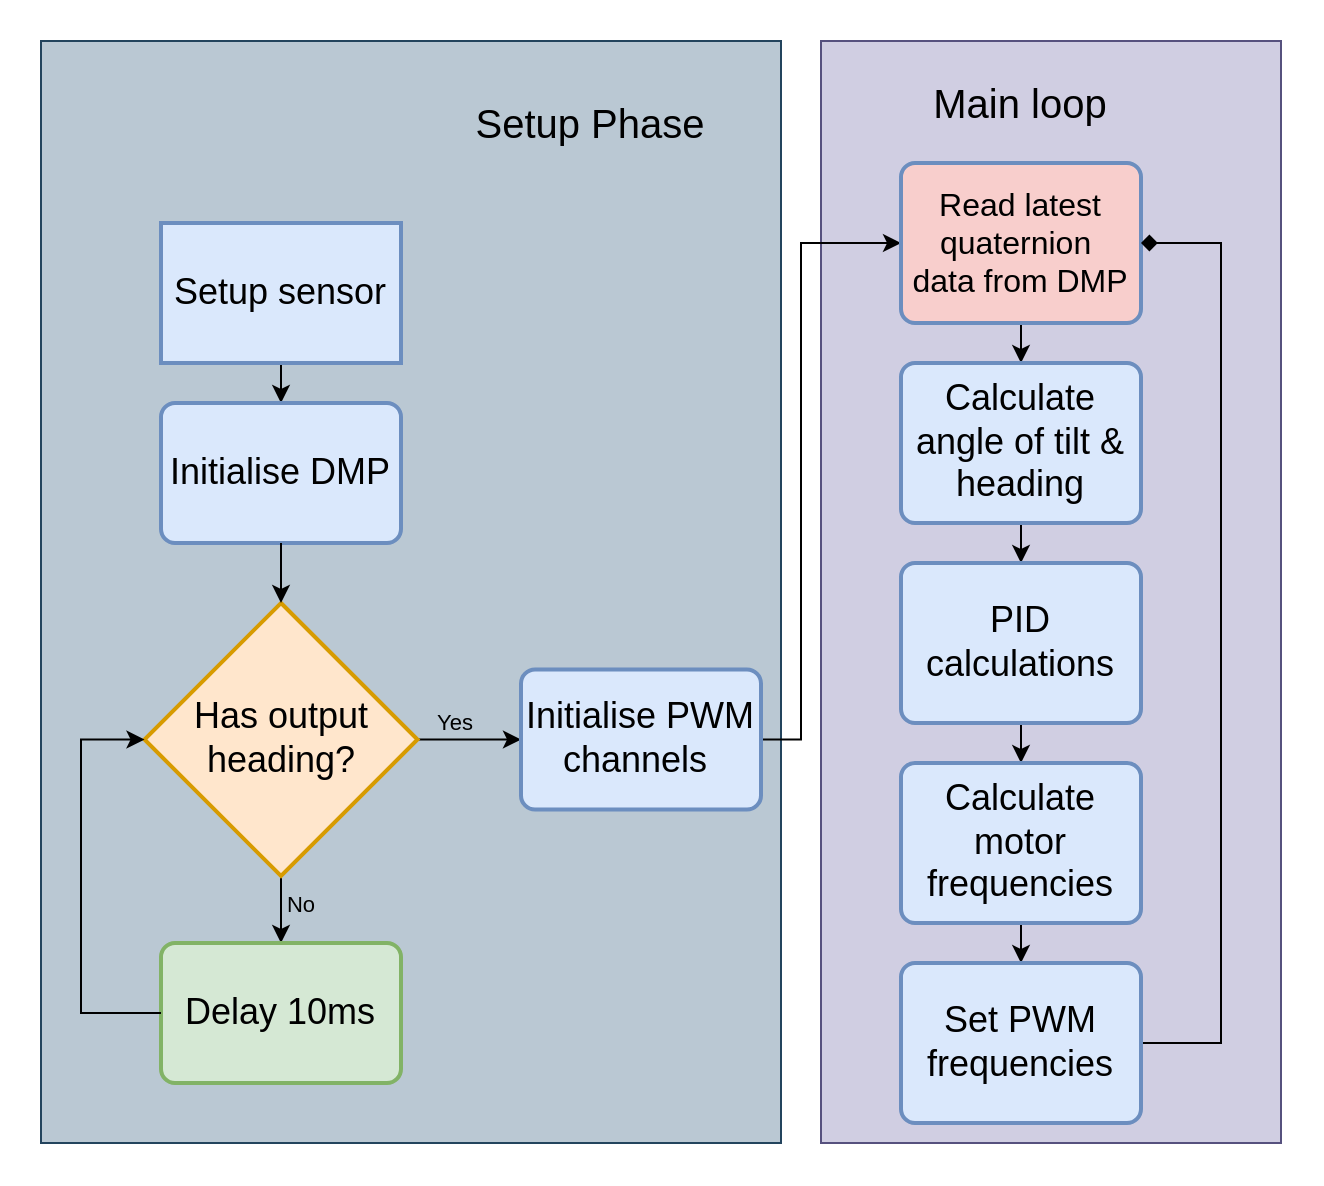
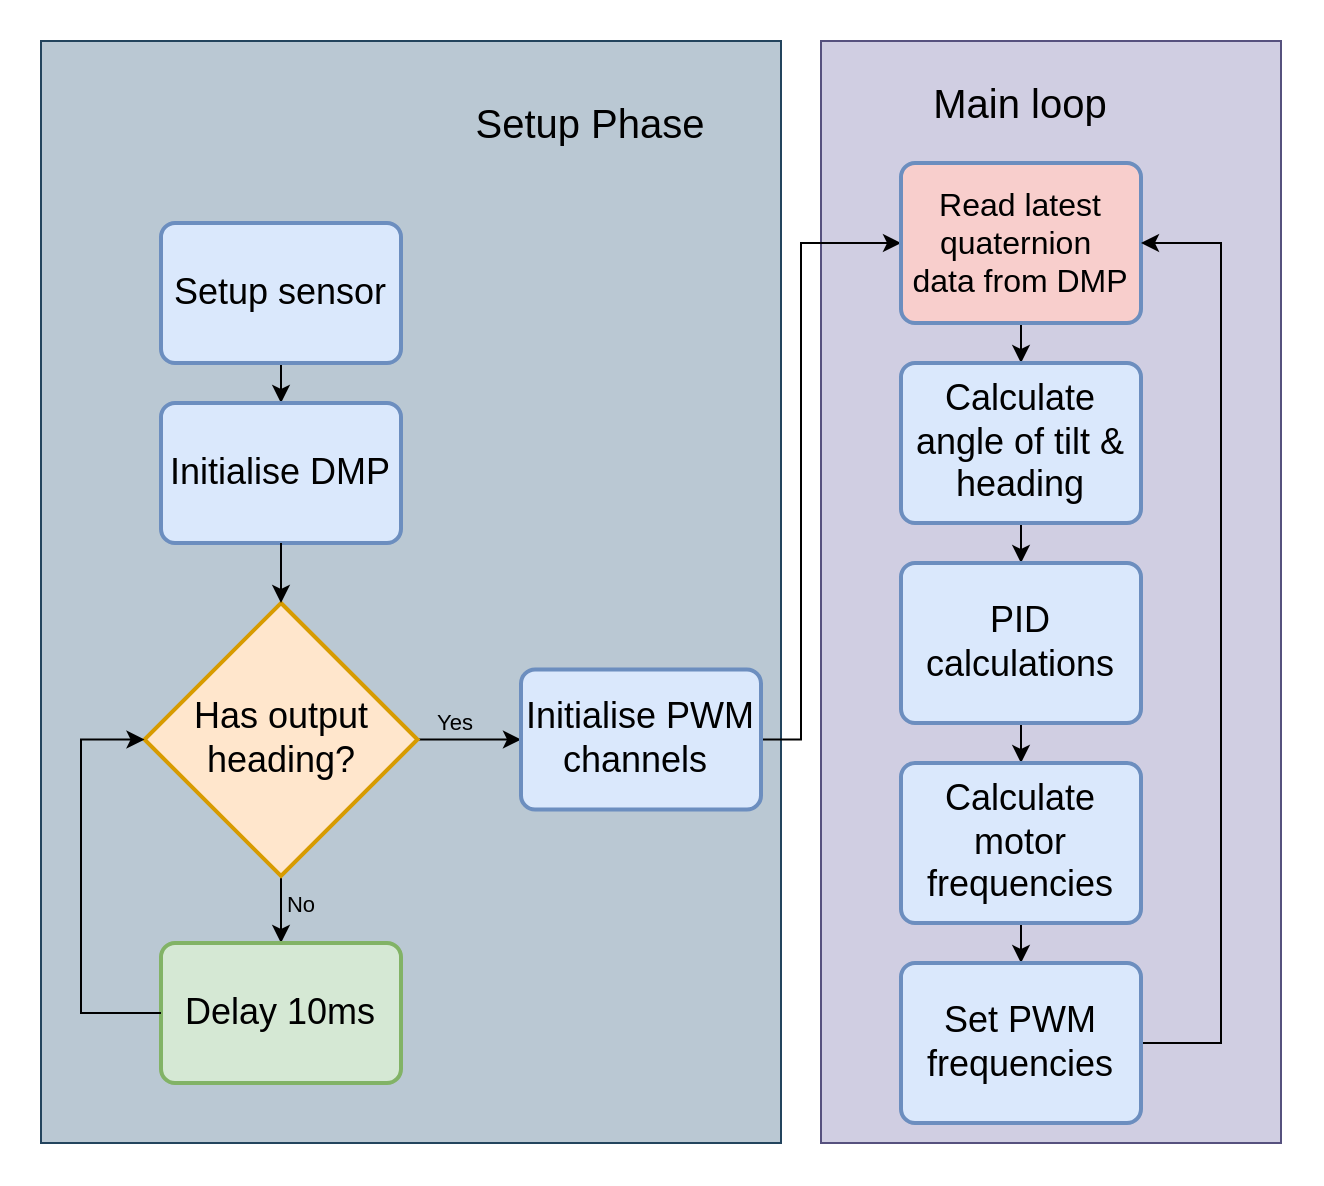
  <mxCell id="0" />
  <mxCell id="1" parent="0" />
  <mxCell id="2" value="" style="rounded=0;whiteSpace=wrap;html=1;fillColor=#d0cee2;strokeColor=#56517e;" vertex="1" parent="1"><mxGeometry x="410" y="20" width="230" height="551" as="geometry" /></mxCell>
  <mxCell id="3" value="" style="rounded=0;whiteSpace=wrap;html=1;fillColor=#bac8d3;strokeColor=#23445d;" vertex="1" parent="1"><mxGeometry x="20" y="20" width="370" height="551" as="geometry" /></mxCell>
  <mxCell id="4" style="edgeStyle=orthogonalEdgeStyle;rounded=0;orthogonalLoop=1;jettySize=auto;html=1;exitX=0.5;exitY=1;exitDx=0;exitDy=0;entryX=0.5;entryY=0;entryDx=0;entryDy=0;" edge="1" parent="1" source="5" target="6"><mxGeometry relative="1" as="geometry" /></mxCell>
- <mxCell id="5" value="&lt;font style=&quot;font-size: 18px;&quot;&gt;Setup sensor&lt;/font&gt;" style="whiteSpace=wrap;html=1;absoluteArcSize=1;arcSize=14;strokeWidth=2;fillColor=#dae8fc;strokeColor=#6c8ebf;rounded=0;" vertex="1" parent="1"><mxGeometry x="80" y="111" width="120" height="70" as="geometry" /></mxCell>
+ <mxCell id="5" value="&lt;font style=&quot;font-size: 18px;&quot;&gt;Setup sensor&lt;/font&gt;" style="rounded=1;whiteSpace=wrap;html=1;absoluteArcSize=1;arcSize=14;strokeWidth=2;fillColor=#dae8fc;strokeColor=#6c8ebf;" vertex="1" parent="1"><mxGeometry x="80" y="111" width="120" height="70" as="geometry" /></mxCell>
  <mxCell id="6" value="&lt;font style=&quot;font-size: 18px;&quot;&gt;Initialise DMP&lt;/font&gt;" style="rounded=1;whiteSpace=wrap;html=1;absoluteArcSize=1;arcSize=14;strokeWidth=2;fillColor=#dae8fc;strokeColor=#6c8ebf;" vertex="1" parent="1"><mxGeometry x="80" y="201" width="120" height="70" as="geometry" /></mxCell>
  <mxCell id="7" value="&lt;span&gt;No&lt;/span&gt;" style="edgeStyle=orthogonalEdgeStyle;rounded=0;orthogonalLoop=1;jettySize=auto;html=1;exitX=0.5;exitY=1;exitDx=0;exitDy=0;exitPerimeter=0;entryX=0.5;entryY=0;entryDx=0;entryDy=0;labelBackgroundColor=none;" edge="1" parent="1" source="9" target="10"><mxGeometry x="-0.194" y="10" relative="1" as="geometry"><mxPoint as="offset" /></mxGeometry></mxCell>
  <mxCell id="8" value="&lt;span&gt;Yes&lt;/span&gt;" style="edgeStyle=orthogonalEdgeStyle;rounded=0;orthogonalLoop=1;jettySize=auto;html=1;exitX=1;exitY=0.5;exitDx=0;exitDy=0;exitPerimeter=0;entryX=0;entryY=0.5;entryDx=0;entryDy=0;labelBackgroundColor=none;" edge="1" parent="1" source="9" target="24"><mxGeometry x="-0.258" y="8" relative="1" as="geometry"><mxPoint as="offset" /></mxGeometry></mxCell>
  <mxCell id="9" value="&lt;font style=&quot;font-size: 18px;&quot;&gt;Has output heading?&lt;/font&gt;" style="strokeWidth=2;html=1;shape=mxgraph.flowchart.decision;whiteSpace=wrap;aspect=fixed;fillColor=#ffe6cc;strokeColor=#d79b00;" vertex="1" parent="1"><mxGeometry x="71.75" y="301" width="136.5" height="136.5" as="geometry" /></mxCell>
  <mxCell id="10" value="&lt;font style=&quot;font-size: 18px;&quot;&gt;Delay 10ms&lt;/font&gt;" style="rounded=1;whiteSpace=wrap;html=1;absoluteArcSize=1;arcSize=14;strokeWidth=2;fillColor=#d5e8d4;strokeColor=#82b366;" vertex="1" parent="1"><mxGeometry x="80" y="471" width="120" height="70" as="geometry" /></mxCell>
  <mxCell id="11" style="edgeStyle=orthogonalEdgeStyle;rounded=0;orthogonalLoop=1;jettySize=auto;html=1;exitX=0;exitY=0.5;exitDx=0;exitDy=0;entryX=0;entryY=0.5;entryDx=0;entryDy=0;entryPerimeter=0;" edge="1" parent="1" source="10" target="9"><mxGeometry relative="1" as="geometry"><Array as="points"><mxPoint x="40" y="506" /><mxPoint x="40" y="369" /></Array></mxGeometry></mxCell>
  <mxCell id="12" style="edgeStyle=orthogonalEdgeStyle;rounded=0;orthogonalLoop=1;jettySize=auto;html=1;exitX=0.5;exitY=1;exitDx=0;exitDy=0;entryX=0.5;entryY=0;entryDx=0;entryDy=0;entryPerimeter=0;" edge="1" parent="1" source="6" target="9"><mxGeometry relative="1" as="geometry" /></mxCell>
  <mxCell id="13" style="edgeStyle=orthogonalEdgeStyle;rounded=0;orthogonalLoop=1;jettySize=auto;html=1;exitX=1;exitY=0.5;exitDx=0;exitDy=0;entryX=0;entryY=0.5;entryDx=0;entryDy=0;" edge="1" parent="1" source="24" target="15"><mxGeometry relative="1" as="geometry"><mxPoint x="420" y="361" as="targetPoint" /><Array as="points"><mxPoint x="400" y="369" /><mxPoint x="400" y="121" /></Array></mxGeometry></mxCell>
  <mxCell id="14" style="edgeStyle=orthogonalEdgeStyle;rounded=0;orthogonalLoop=1;jettySize=auto;html=1;exitX=0.5;exitY=1;exitDx=0;exitDy=0;entryX=0.5;entryY=0;entryDx=0;entryDy=0;" edge="1" parent="1" source="15" target="17"><mxGeometry relative="1" as="geometry" /></mxCell>
  <mxCell id="15" value="&lt;font style=&quot;font-size: 16px;&quot;&gt;Read latest quaternion&amp;nbsp;&lt;/font&gt;&lt;div&gt;&lt;font style=&quot;font-size: 16px;&quot;&gt;data from DMP&lt;/font&gt;&lt;/div&gt;" style="rounded=1;whiteSpace=wrap;html=1;absoluteArcSize=1;arcSize=14;strokeWidth=2;fillColor=#f8cecc;strokeColor=#6c8ebf;" vertex="1" parent="1"><mxGeometry x="450" y="81" width="120" height="80" as="geometry" /></mxCell>
  <mxCell id="16" style="edgeStyle=orthogonalEdgeStyle;rounded=0;orthogonalLoop=1;jettySize=auto;html=1;exitX=0.5;exitY=1;exitDx=0;exitDy=0;entryX=0.5;entryY=0;entryDx=0;entryDy=0;" edge="1" parent="1" source="17" target="19"><mxGeometry relative="1" as="geometry" /></mxCell>
  <mxCell id="17" value="&lt;font style=&quot;font-size: 18px;&quot;&gt;Calculate angle of tilt &amp;amp; heading&lt;/font&gt;" style="rounded=1;whiteSpace=wrap;html=1;absoluteArcSize=1;arcSize=14;strokeWidth=2;fillColor=#dae8fc;strokeColor=#6c8ebf;" vertex="1" parent="1"><mxGeometry x="450" y="181" width="120" height="80" as="geometry" /></mxCell>
  <mxCell id="18" style="edgeStyle=orthogonalEdgeStyle;rounded=0;orthogonalLoop=1;jettySize=auto;html=1;exitX=0.5;exitY=1;exitDx=0;exitDy=0;entryX=0.5;entryY=0;entryDx=0;entryDy=0;" edge="1" parent="1" source="19" target="21"><mxGeometry relative="1" as="geometry" /></mxCell>
  <mxCell id="19" value="&lt;font style=&quot;font-size: 18px;&quot;&gt;PID calculations&lt;/font&gt;" style="rounded=1;whiteSpace=wrap;html=1;absoluteArcSize=1;arcSize=14;strokeWidth=2;fillColor=#dae8fc;strokeColor=#6c8ebf;" vertex="1" parent="1"><mxGeometry x="450" y="281" width="120" height="80" as="geometry" /></mxCell>
  <mxCell id="20" style="edgeStyle=orthogonalEdgeStyle;rounded=0;orthogonalLoop=1;jettySize=auto;html=1;exitX=0.5;exitY=1;exitDx=0;exitDy=0;entryX=0.5;entryY=0;entryDx=0;entryDy=0;" edge="1" parent="1" source="21" target="23"><mxGeometry relative="1" as="geometry" /></mxCell>
  <mxCell id="21" value="&lt;font style=&quot;font-size: 18px;&quot;&gt;Calculate motor frequencies&lt;/font&gt;" style="rounded=1;whiteSpace=wrap;html=1;absoluteArcSize=1;arcSize=14;strokeWidth=2;fillColor=#dae8fc;strokeColor=#6c8ebf;" vertex="1" parent="1"><mxGeometry x="450" y="381" width="120" height="80" as="geometry" /></mxCell>
- <mxCell id="22" style="edgeStyle=orthogonalEdgeStyle;rounded=0;orthogonalLoop=1;jettySize=auto;html=1;exitX=1;exitY=0.5;exitDx=0;exitDy=0;entryX=1;entryY=0.5;entryDx=0;entryDy=0;endArrow=diamond;" edge="1" parent="1" source="23" target="15"><mxGeometry relative="1" as="geometry"><Array as="points"><mxPoint x="610" y="521" /><mxPoint x="610" y="121" /></Array></mxGeometry></mxCell>
+ <mxCell id="22" style="edgeStyle=orthogonalEdgeStyle;rounded=0;orthogonalLoop=1;jettySize=auto;html=1;exitX=1;exitY=0.5;exitDx=0;exitDy=0;entryX=1;entryY=0.5;entryDx=0;entryDy=0;" edge="1" parent="1" source="23" target="15"><mxGeometry relative="1" as="geometry"><Array as="points"><mxPoint x="610" y="521" /><mxPoint x="610" y="121" /></Array></mxGeometry></mxCell>
  <mxCell id="23" value="&lt;font style=&quot;font-size: 18px;&quot;&gt;Set PWM frequencies&lt;/font&gt;" style="rounded=1;whiteSpace=wrap;html=1;absoluteArcSize=1;arcSize=14;strokeWidth=2;fillColor=#dae8fc;strokeColor=#6c8ebf;" vertex="1" parent="1"><mxGeometry x="450" y="481" width="120" height="80" as="geometry" /></mxCell>
  <mxCell id="24" value="&lt;font style=&quot;font-size: 18px;&quot;&gt;Initialise PWM channels&amp;nbsp;&lt;/font&gt;" style="rounded=1;whiteSpace=wrap;html=1;absoluteArcSize=1;arcSize=14;strokeWidth=2;fillColor=#dae8fc;strokeColor=#6c8ebf;" vertex="1" parent="1"><mxGeometry x="260" y="334.25" width="120" height="70" as="geometry" /></mxCell>
  <mxCell id="25" value="&lt;font style=&quot;font-size: 20px;&quot;&gt;Setup Phase&lt;/font&gt;" style="rounded=0;whiteSpace=wrap;html=1;fillColor=none;strokeColor=none;" vertex="1" parent="1"><mxGeometry x="235" y="31" width="120" height="60" as="geometry" /></mxCell>
  <mxCell id="26" value="&lt;font style=&quot;font-size: 20px;&quot;&gt;Main loop&lt;/font&gt;" style="rounded=0;whiteSpace=wrap;html=1;fillColor=none;strokeColor=none;" vertex="1" parent="1"><mxGeometry x="450" y="21" width="120" height="60" as="geometry" /></mxCell>
